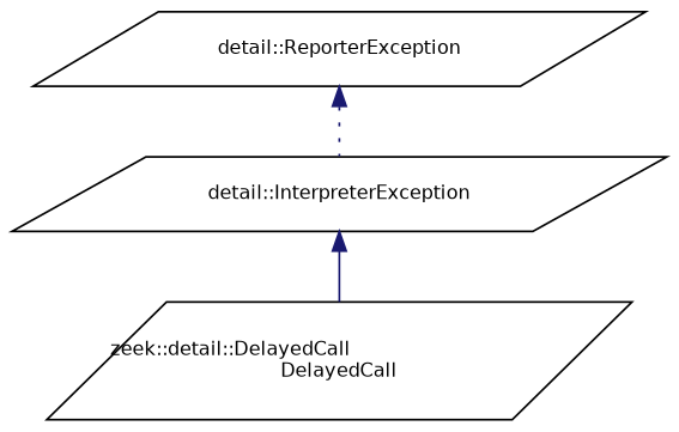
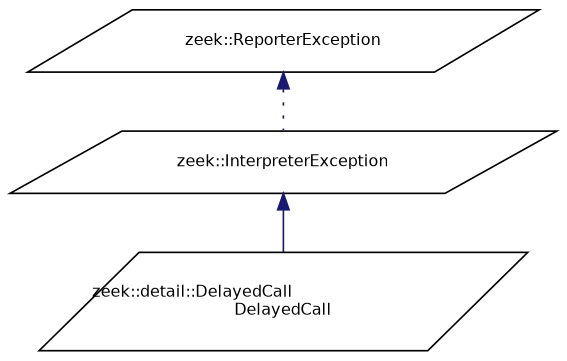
  digraph {
    rankdir=TB
    node [color=black fillcolor=white fontname=Helvetica fontsize=10 shape=parallelogram style=filled]
    edge [color=midnightblue dir=back fontname=Helvetica fontsize=10 labelfontname=Helvetica labelfontsize=10]
-   n1 [height=0.2 label="detail::ReporterException" width=0.4]
-   n2 [height=0.2 label="detail::InterpreterException" width=0.4]
+   n1 [height=0.2 label="zeek::ReporterException" width=0.4]
+   n2 [height=0.2 label="zeek::InterpreterException" width=0.4]
    n3 [height=0.2 label="zeek::detail::DelayedCall\lDelayedCall" width=0.4]
    n1 -> n2 [style=dotted]
    n2 -> n3 [style=solid]
  }
